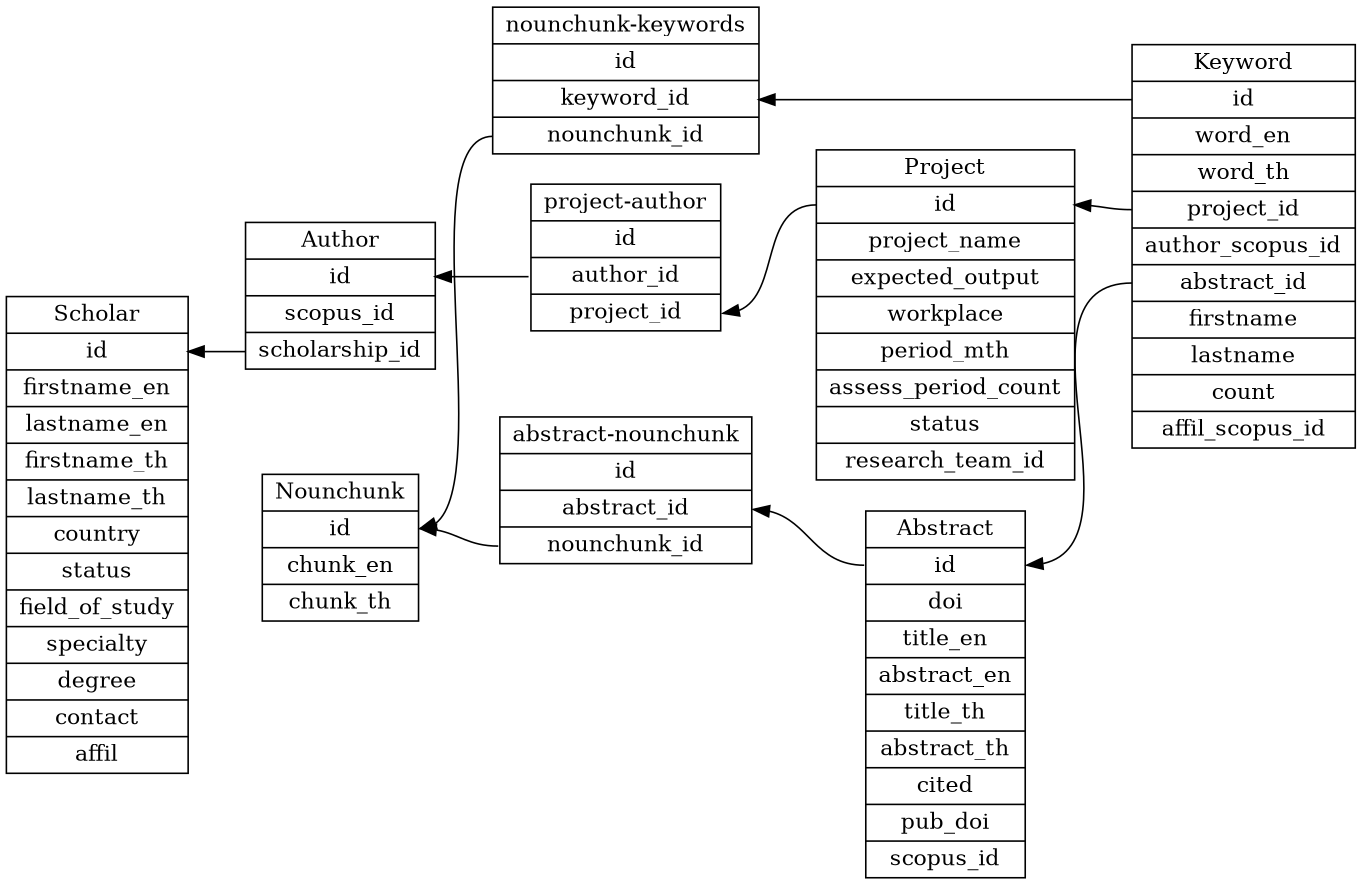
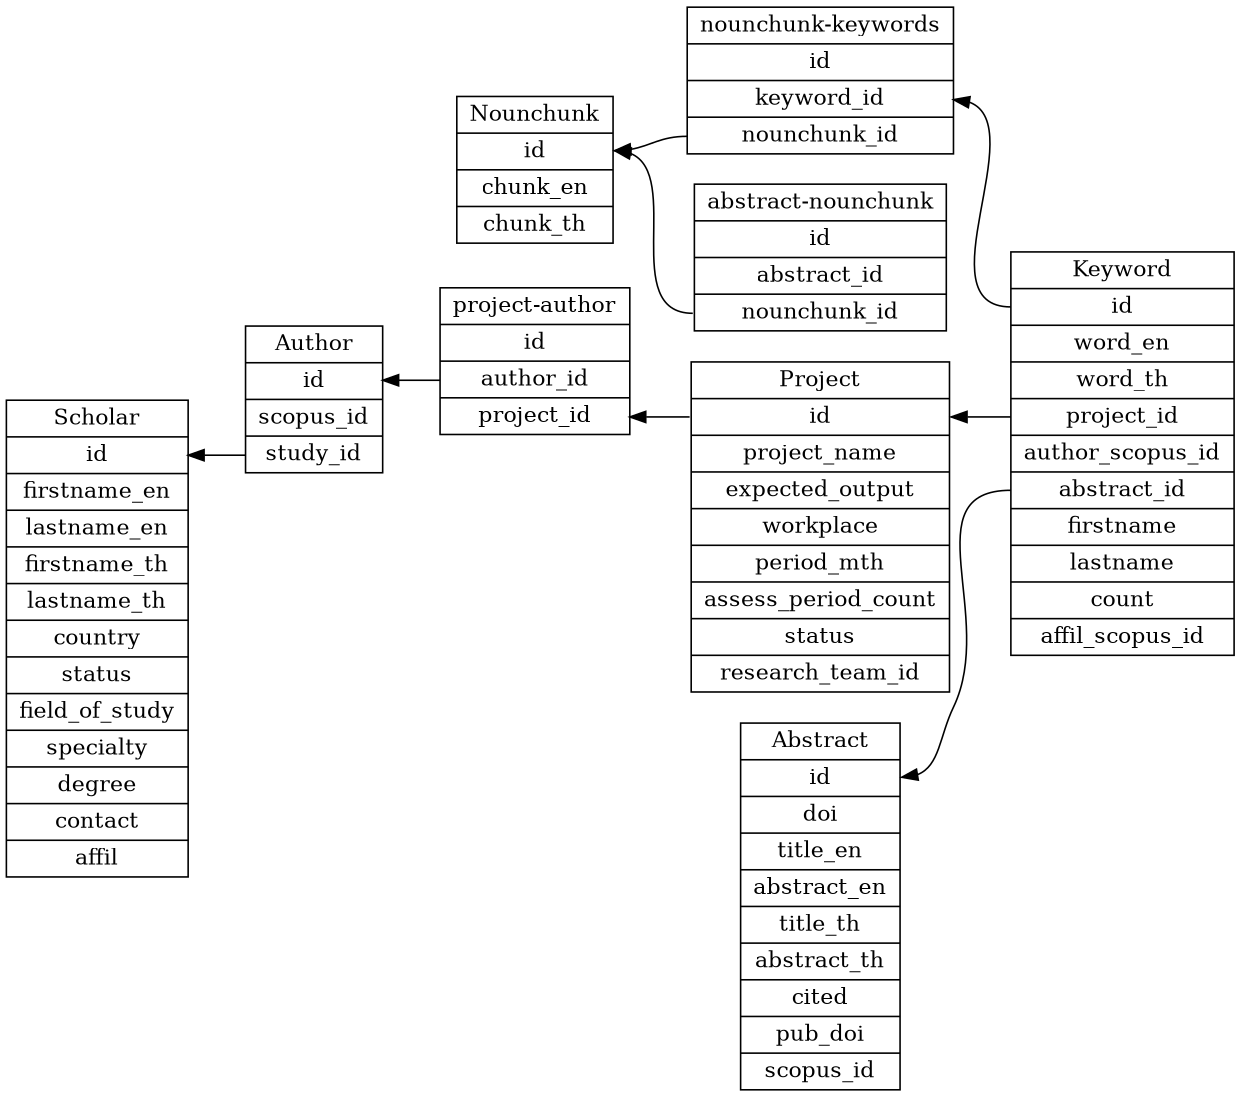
  digraph {
    rankdir=RL
    node [shape=record]
    edge [headport=f0 tailport=f0]
    n1 [height=.1 label="Project|<f0>id|project_name|expected_output|workplace|period_mth|assess_period_count|status|<f1>research_team_id"]
    n2 [height=.1 label="<f0>project-author|<f1>id|<f2>author_id|<f3>project_id"]
-   n3 [height=.1 label="Author|<f0>id|<f1>scopus_id|<f2>scholarship_id"]
+   n3 [height=.1 label="Author|<f0>id|<f1>scopus_id|<f2>study_id"]
    n4 [height=.1 label="Scholar|<f0>id|firstname_en|lastname_en|firstname_th|lastname_th|country|status|field_of_study|specialty|degree|contact|affil"]
    n5 [height=.1 label="Keyword|<f0>id|word_en|word_th|<f1>project_id|<f2>author_scopus_id|<f3>abstract_id|firstname|lastname|count|affil_scopus_id"]
    n6 [height=.1 label="Abstract|<f0>id|doi|title_en|abstract_en|title_th|abstract_th|cited|pub_doi|scopus_id"]
    n7 [height=.1 label="<f0>nounchunk-keywords|<f1>id|<f2>keyword_id|<f3>nounchunk_id"]
    n8 [height=.1 label="<f0>abstract-nounchunk|<f1>id|<f2>abstract_id|<f3>nounchunk_id"]
    n9 [height=.1 label="Nounchunk|<f0>id|chunk_en|chunk_th"]
    n1 -> n2 [headport=f3]
    n2 -> n3 [tailport=f2]
    n3 -> n4 [tailport=f2]
    n5 -> n1 [tailport=f1]
    n5 -> n6 [tailport=f3]
    n5 -> n7 [headport=f2]
-   n6 -> n8 [headport=f2]
    n7 -> n9 [tailport=f3]
    n8 -> n9 [tailport=f3]
  }
